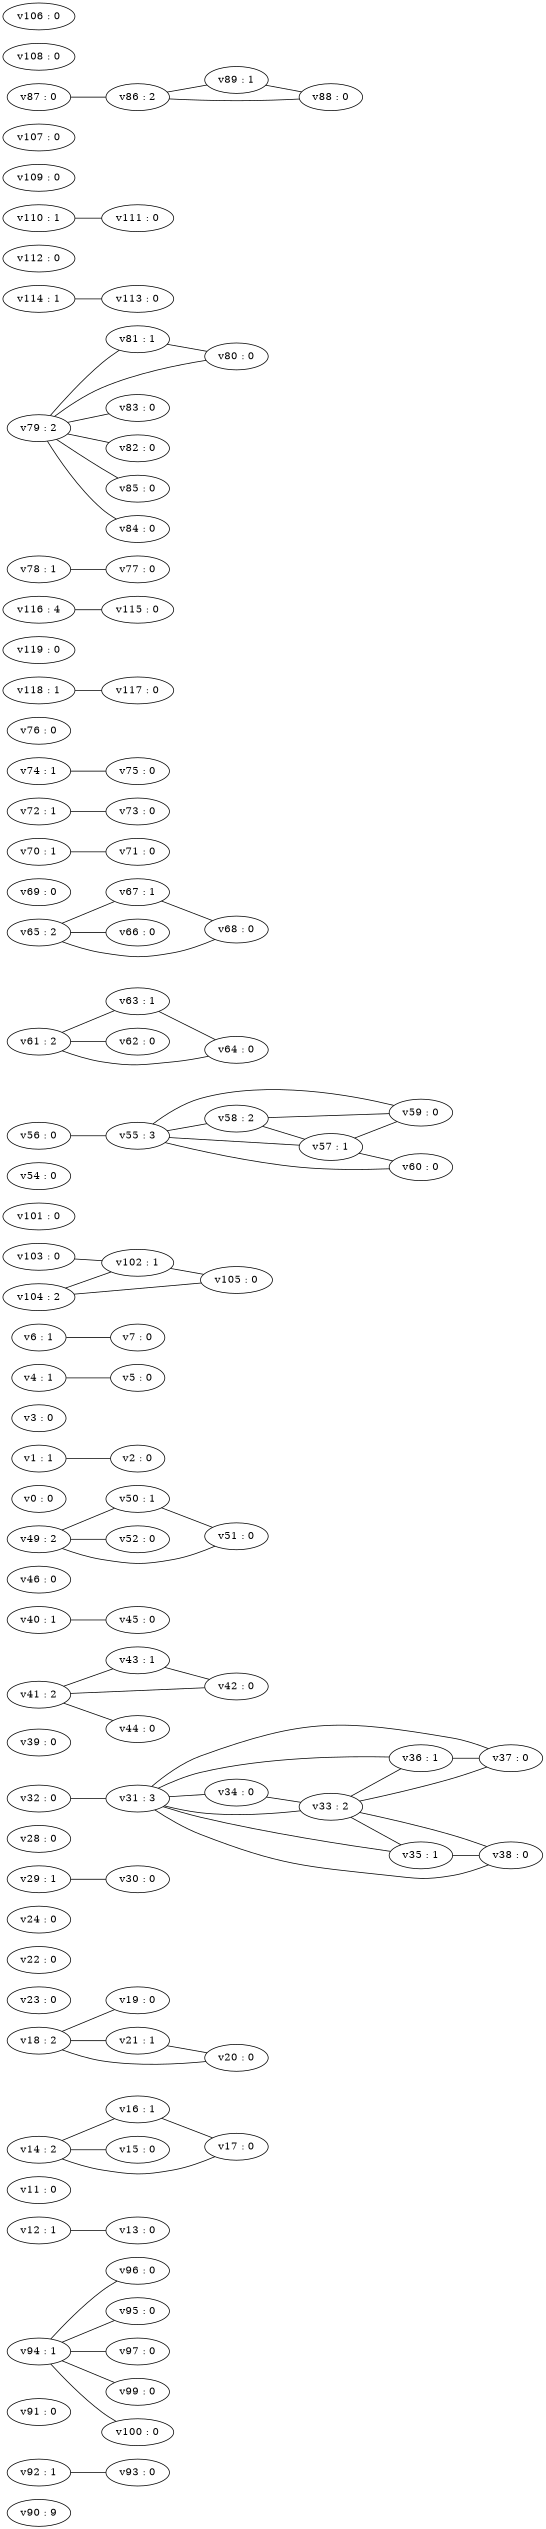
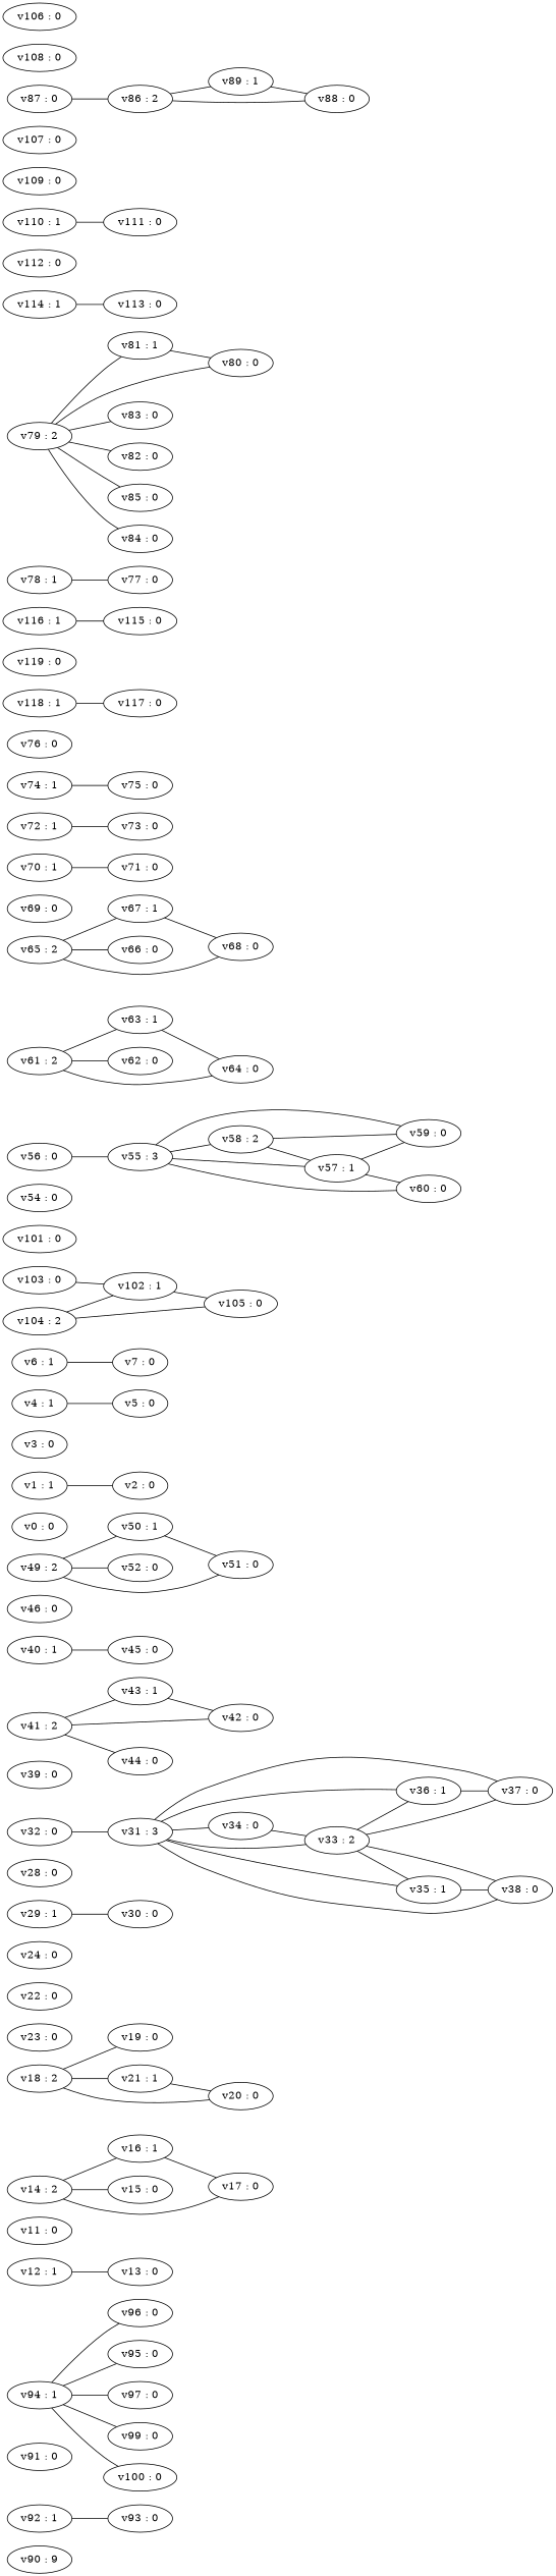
  strict graph {
    rankdir=LR
    n1 [label="v90 : 9"]
    n2 [label="v92 : 1"]
    n3 [label="v93 : 0"]
    n4 [label="v91 : 0"]
    n5 [label="v94 : 1"]
    n6 [label="v96 : 0"]
    n7 [label="v95 : 0"]
    n8 [label="v97 : 0"]
    n9 [label="v99 : 0"]
    n10 [label="v100 : 0"]
    n11 [label="v12 : 1"]
    n12 [label="v13 : 0"]
    n13 [label="v11 : 0"]
    n14 [label="v14 : 2"]
    n15 [label="v16 : 1"]
    n16 [label="v15 : 0"]
    n17 [label="v17 : 0"]
    n18 [label="v18 : 2"]
    n19 [label="v19 : 0"]
    n20 [label="v21 : 1"]
    n21 [label="v20 : 0"]
    n22 [label="v23 : 0"]
    n23 [label="v22 : 0"]
    n24 [label="v24 : 0"]
    n25 [label="v29 : 1"]
    n26 [label="v30 : 0"]
    n27 [label="v28 : 0"]
    n28 [label="v32 : 0"]
    n29 [label="v31 : 3"]
    n30 [label="v34 : 0"]
    n31 [label="v33 : 2"]
    n32 [label="v36 : 1"]
    n33 [label="v35 : 1"]
    n34 [label="v38 : 0"]
    n35 [label="v37 : 0"]
    n36 [label="v39 : 0"]
    n37 [label="v41 : 2"]
    n38 [label="v43 : 1"]
    n39 [label="v42 : 0"]
    n40 [label="v44 : 0"]
    n41 [label="v40 : 1"]
    n42 [label="v45 : 0"]
    n43 [label="v46 : 0"]
    n44 [label="v49 : 2"]
    n45 [label="v50 : 1"]
    n46 [label="v52 : 0"]
    n47 [label="v51 : 0"]
    n48 [label="v0 : 0"]
    n49 [label="v1 : 1"]
    n50 [label="v2 : 0"]
    n51 [label="v3 : 0"]
    n52 [label="v4 : 1"]
    n53 [label="v5 : 0"]
    n54 [label="v6 : 1"]
    n55 [label="v7 : 0"]
    n56 [label="v103 : 0"]
    n57 [label="v102 : 1"]
    n58 [label="v105 : 0"]
    n59 [label="v104 : 2"]
    n60 [label="v101 : 0"]
    n61 [label="v54 : 0"]
    n62 [label="v56 : 0"]
    n63 [label="v55 : 3"]
    n64 [label="v58 : 2"]
    n65 [label="v57 : 1"]
    n66 [label="v59 : 0"]
    n67 [label="v60 : 0"]
    n68 [label="v61 : 2"]
    n69 [label="v63 : 1"]
    n70 [label="v62 : 0"]
    n71 [label="v64 : 0"]
    n72 [label="v65 : 2"]
    n73 [label="v67 : 1"]
    n74 [label="v66 : 0"]
    n75 [label="v68 : 0"]
    n76 [label="v69 : 0"]
    n77 [label="v70 : 1"]
    n78 [label="v71 : 0"]
    n79 [label="v72 : 1"]
    n80 [label="v73 : 0"]
    n81 [label="v74 : 1"]
    n82 [label="v75 : 0"]
    n83 [label="v76 : 0"]
    n84 [label="v118 : 1"]
    n85 [label="v117 : 0"]
    n86 [label="v119 : 0"]
-   n87 [label="v116 : 4"]
+   n87 [label="v116 : 1"]
    n88 [label="v115 : 0"]
    n89 [label="v78 : 1"]
    n90 [label="v77 : 0"]
    n91 [label="v79 : 2"]
    n92 [label="v81 : 1"]
    n93 [label="v80 : 0"]
    n94 [label="v83 : 0"]
    n95 [label="v82 : 0"]
    n96 [label="v85 : 0"]
    n97 [label="v84 : 0"]
    n98 [label="v114 : 1"]
    n99 [label="v113 : 0"]
    n100 [label="v112 : 0"]
    n101 [label="v110 : 1"]
    n102 [label="v111 : 0"]
    n103 [label="v109 : 0"]
    n104 [label="v107 : 0"]
    n105 [label="v87 : 0"]
    n106 [label="v86 : 2"]
    n107 [label="v89 : 1"]
    n108 [label="v88 : 0"]
    n109 [label="v108 : 0"]
    n110 [label="v106 : 0"]
    n2 -- n3
    n5 -- n6
    n5 -- n7
    n5 -- n8
    n5 -- n9
    n5 -- n10
    n11 -- n12
    n14 -- n15
    n14 -- n16
    n14 -- n17
    n15 -- n17
    n18 -- n19
    n18 -- n20
    n18 -- n21
    n20 -- n21
    n25 -- n26
    n28 -- n29
    n29 -- n30
    n29 -- n31
    n29 -- n32
    n29 -- n33
    n29 -- n34
    n29 -- n35
    n30 -- n31
    n31 -- n32
    n31 -- n33
    n31 -- n34
    n31 -- n35
    n32 -- n35
    n33 -- n34
    n37 -- n38
    n37 -- n39
    n37 -- n40
    n38 -- n39
    n41 -- n42
    n44 -- n45
    n44 -- n46
    n44 -- n47
    n45 -- n47
    n49 -- n50
    n52 -- n53
    n54 -- n55
    n56 -- n57
    n57 -- n58
    n59 -- n57
    n59 -- n58
    n62 -- n63
    n63 -- n64
    n63 -- n65
    n63 -- n66
    n63 -- n67
    n64 -- n65
    n64 -- n66
    n65 -- n66
    n65 -- n67
    n68 -- n69
    n68 -- n70
    n68 -- n71
    n69 -- n71
    n72 -- n73
    n72 -- n74
    n72 -- n75
    n73 -- n75
    n77 -- n78
    n79 -- n80
    n81 -- n82
    n84 -- n85
    n87 -- n88
    n89 -- n90
    n91 -- n92
    n91 -- n93
    n91 -- n94
    n91 -- n95
    n91 -- n96
    n91 -- n97
    n92 -- n93
    n98 -- n99
    n101 -- n102
    n105 -- n106
    n106 -- n107
    n106 -- n108
    n107 -- n108
  }
